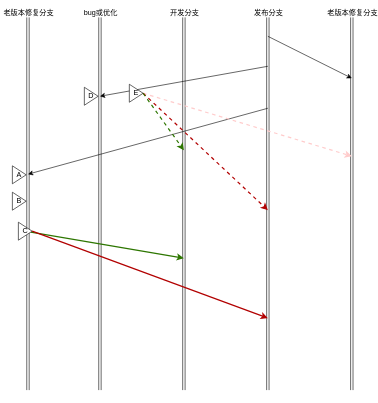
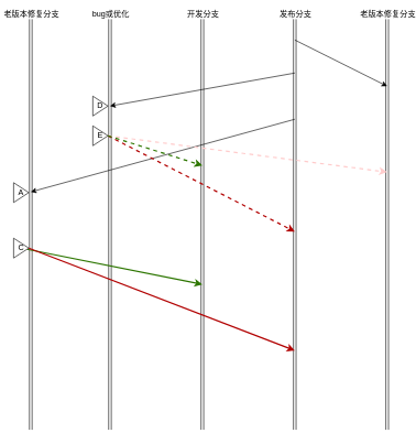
  <mxCell id="0" />
  <mxCell id="1" parent="0" />
  <mxCell id="2" value="" style="shape=link;html=1;" edge="1" parent="1"><mxGeometry width="50" height="50" relative="1" as="geometry"><mxPoint x="306" y="650" as="sourcePoint" /><mxPoint x="306" y="20" as="targetPoint" /></mxGeometry></mxCell>
  <mxCell id="3" value="开发分支" style="text;html=1;resizable=0;points=[];align=center;verticalAlign=middle;labelBackgroundColor=#ffffff;" vertex="1" connectable="0" parent="2"><mxGeometry x="0.778" y="4" relative="1" as="geometry"><mxPoint x="4" y="-70" as="offset" /></mxGeometry></mxCell>
  <mxCell id="4" value="" style="shape=link;html=1;" edge="1" parent="1"><mxGeometry width="50" height="50" relative="1" as="geometry"><mxPoint x="446" y="650" as="sourcePoint" /><mxPoint x="446" y="20" as="targetPoint" /></mxGeometry></mxCell>
  <mxCell id="5" value="发布分支" style="text;html=1;resizable=0;points=[];align=center;verticalAlign=middle;labelBackgroundColor=#ffffff;" vertex="1" connectable="0" parent="4"><mxGeometry x="0.778" y="4" relative="1" as="geometry"><mxPoint x="4" y="-70" as="offset" /></mxGeometry></mxCell>
  <mxCell id="6" value="" style="shape=link;html=1;" edge="1" parent="1"><mxGeometry width="50" height="50" relative="1" as="geometry"><mxPoint x="586" y="650" as="sourcePoint" /><mxPoint x="586" y="20" as="targetPoint" /></mxGeometry></mxCell>
  <mxCell id="7" value="老版本修复分支" style="text;html=1;resizable=0;points=[];align=center;verticalAlign=middle;labelBackgroundColor=#ffffff;" vertex="1" connectable="0" parent="6"><mxGeometry x="0.778" y="4" relative="1" as="geometry"><mxPoint x="4" y="-70" as="offset" /></mxGeometry></mxCell>
  <mxCell id="8" value="" style="endArrow=classic;html=1;" edge="1" parent="1"><mxGeometry width="50" height="50" relative="1" as="geometry"><mxPoint x="446" y="180" as="sourcePoint" /><mxPoint x="46" y="290" as="targetPoint" /></mxGeometry></mxCell>
  <mxCell id="9" value="" style="group" vertex="1" connectable="0" parent="1"><mxGeometry x="166" y="20" height="630" as="geometry" /></mxCell>
  <mxCell id="10" value="" style="shape=link;html=1;" edge="1" parent="9"><mxGeometry width="50" height="50" relative="1" as="geometry"><mxPoint y="630" as="sourcePoint" /><mxPoint as="targetPoint" /></mxGeometry></mxCell>
  <mxCell id="11" value="bug或优化" style="text;html=1;resizable=0;points=[];align=center;verticalAlign=middle;labelBackgroundColor=#ffffff;" vertex="1" connectable="0" parent="10"><mxGeometry x="0.778" y="4" relative="1" as="geometry"><mxPoint x="4" y="-70" as="offset" /></mxGeometry></mxCell>
  <mxCell id="12" value="" style="endArrow=classic;html=1;exitX=1;exitY=0.5;exitDx=0;exitDy=0;fillColor=#fad9d5;strokeColor=#FFCCCC;strokeWidth=2;dashed=1;" edge="1" parent="9" source="21"><mxGeometry width="50" height="50" relative="1" as="geometry"><mxPoint y="230" as="sourcePoint" /><mxPoint x="420" y="240" as="targetPoint" /></mxGeometry></mxCell>
  <mxCell id="13" value="" style="endArrow=classic;html=1;" edge="1" parent="1"><mxGeometry width="50" height="50" relative="1" as="geometry"><mxPoint x="446" y="110" as="sourcePoint" /><mxPoint x="166" y="160" as="targetPoint" /></mxGeometry></mxCell>
  <mxCell id="14" value="" style="shape=link;html=1;" edge="1" parent="1"><mxGeometry width="50" height="50" relative="1" as="geometry"><mxPoint x="46" y="650" as="sourcePoint" /><mxPoint x="46" y="20" as="targetPoint" /></mxGeometry></mxCell>
  <mxCell id="15" value="老版本修复分支" style="text;html=1;resizable=0;points=[];align=center;verticalAlign=middle;labelBackgroundColor=#ffffff;" vertex="1" connectable="0" parent="14"><mxGeometry x="0.778" y="4" relative="1" as="geometry"><mxPoint x="4" y="-70" as="offset" /></mxGeometry></mxCell>
  <mxCell id="16" value="A" style="triangle;whiteSpace=wrap;html=1;" vertex="1" parent="1"><mxGeometry x="20" y="276" width="23" height="30" as="geometry" /></mxCell>
- <mxCell id="17" value="B" style="triangle;whiteSpace=wrap;html=1;" vertex="1" parent="1"><mxGeometry x="20" y="320" width="23" height="30" as="geometry" /></mxCell>
  <mxCell id="18" value="D" style="triangle;whiteSpace=wrap;html=1;" vertex="1" parent="1"><mxGeometry x="140" y="145" width="23" height="30" as="geometry" /></mxCell>
  <mxCell id="19" style="rounded=0;orthogonalLoop=1;jettySize=auto;html=1;strokeColor=#2D7600;strokeWidth=2;fillColor=#60a917;" edge="1" parent="1" source="20"><mxGeometry relative="1" as="geometry"><mxPoint x="306" y="430" as="targetPoint" /></mxGeometry></mxCell>
- <mxCell id="20" value="C" style="triangle;whiteSpace=wrap;html=1;" vertex="1" parent="1"><mxGeometry x="30" y="370" width="23" height="30" as="geometry" /></mxCell>
- <mxCell id="21" value="E" style="triangle;whiteSpace=wrap;html=1;" vertex="1" parent="1"><mxGeometry x="215" y="140" width="23" height="30" as="geometry" /></mxCell>
+ <mxCell id="20" value="C" style="triangle;whiteSpace=wrap;html=1;" vertex="1" parent="1"><mxGeometry x="20" y="360" width="23" height="30" as="geometry" /></mxCell>
+ <mxCell id="21" value="E" style="triangle;whiteSpace=wrap;html=1;" vertex="1" parent="1"><mxGeometry x="140" y="190" width="23" height="30" as="geometry" /></mxCell>
  <mxCell id="22" value="" style="endArrow=classic;html=1;" edge="1" parent="1"><mxGeometry width="50" height="50" relative="1" as="geometry"><mxPoint x="446" y="60" as="sourcePoint" /><mxPoint x="586" y="130" as="targetPoint" /></mxGeometry></mxCell>
  <mxCell id="23" value="" style="endArrow=classic;html=1;exitX=1;exitY=0.5;exitDx=0;exitDy=0;strokeWidth=2;fillColor=#e51400;strokeColor=#B20000;" edge="1" parent="1" source="20"><mxGeometry width="50" height="50" relative="1" as="geometry"><mxPoint x="6" y="720" as="sourcePoint" /><mxPoint x="446" y="530" as="targetPoint" /></mxGeometry></mxCell>
  <mxCell id="24" value="" style="endArrow=classic;html=1;exitX=1;exitY=0.5;exitDx=0;exitDy=0;fillColor=#e51400;strokeColor=#B20000;strokeWidth=2;dashed=1;" edge="1" parent="1" source="21"><mxGeometry width="50" height="50" relative="1" as="geometry"><mxPoint x="156" y="250" as="sourcePoint" /><mxPoint x="446" y="350" as="targetPoint" /></mxGeometry></mxCell>
  <mxCell id="25" value="" style="endArrow=classic;html=1;strokeColor=#2D7600;strokeWidth=2;exitX=1;exitY=0.5;exitDx=0;exitDy=0;fillColor=#60a917;dashed=1;" edge="1" parent="1" source="21"><mxGeometry width="50" height="50" relative="1" as="geometry"><mxPoint x="156" y="250" as="sourcePoint" /><mxPoint x="306" y="250" as="targetPoint" /></mxGeometry></mxCell>
